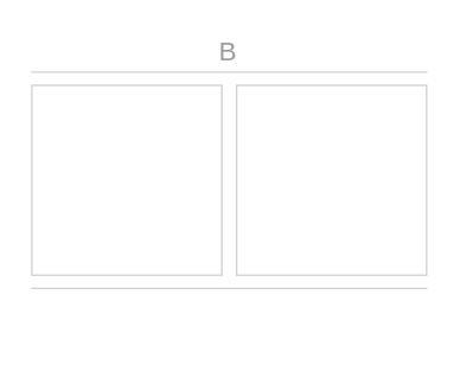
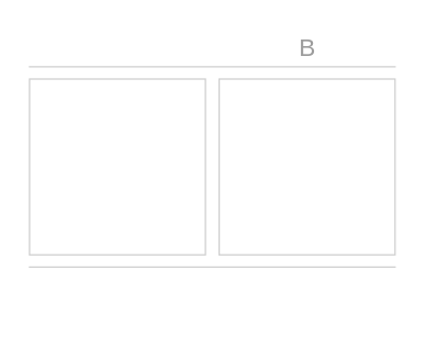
  <mxCell id="0" />
  <mxCell id="1" parent="0" />
  <mxCell id="2" value="" style="endArrow=none;html=1;fillColor=#f5f5f5;strokeColor=#CFCFCF;" parent="1" edge="1"><mxGeometry width="50" height="50" relative="1" as="geometry"><mxPoint x="20.5" y="48" as="sourcePoint" /><mxPoint x="287.5" y="48" as="targetPoint" /></mxGeometry></mxCell>
  <mxCell id="3" value="" style="rounded=0;whiteSpace=wrap;html=1;strokeColor=none;fillColor=none;" parent="1" vertex="1"><mxGeometry x="21" y="194" width="266" height="30" as="geometry" /></mxCell>
- <mxCell id="4" value="&lt;font style=&quot;font-size: 18px&quot; color=&quot;#9c9c9c&quot;&gt;B&lt;/font&gt;" style="text;html=1;strokeColor=none;fillColor=none;align=center;verticalAlign=middle;whiteSpace=wrap;rounded=0;" parent="1" vertex="1"><mxGeometry x="110.5" y="20" width="85" height="30" as="geometry" /></mxCell>
+ <mxCell id="4" value="&lt;font style=&quot;font-size: 18px&quot; color=&quot;#9c9c9c&quot;&gt;B&lt;/font&gt;" style="text;html=1;strokeColor=none;fillColor=none;align=center;verticalAlign=middle;whiteSpace=wrap;rounded=0;" parent="1" vertex="1"><mxGeometry x="180.5" y="20" width="85" height="30" as="geometry" /></mxCell>
  <mxCell id="5" value="" style="endArrow=none;html=1;fillColor=#f5f5f5;strokeColor=#CFCFCF;" parent="1" edge="1"><mxGeometry width="50" height="50" relative="1" as="geometry"><mxPoint x="20.5" y="194" as="sourcePoint" /><mxPoint x="287.5" y="194" as="targetPoint" /></mxGeometry></mxCell>
  <mxCell id="6" value="" style="rounded=0;whiteSpace=wrap;html=1;strokeColor=#CFCFCF;" parent="1" vertex="1"><mxGeometry x="21" y="57" width="128" height="128" as="geometry" /></mxCell>
  <mxCell id="7" value="" style="rounded=0;whiteSpace=wrap;html=1;strokeColor=#CFCFCF;" parent="1" vertex="1"><mxGeometry x="159" y="57" width="128" height="128" as="geometry" /></mxCell>
